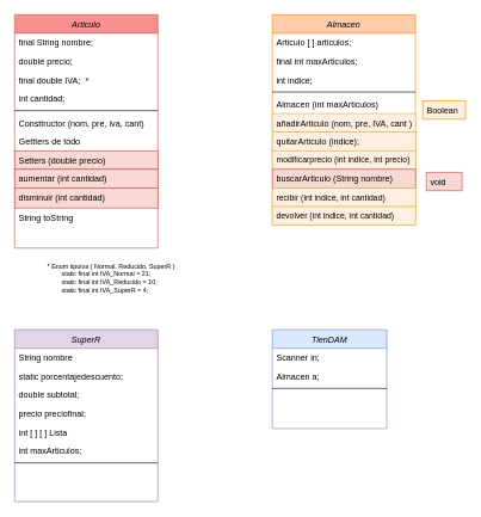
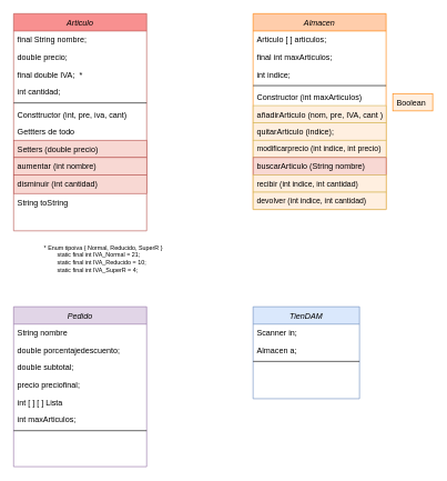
  <mxCell id="0" />
  <mxCell id="1" parent="0" />
  <mxCell id="2" value="Articulo" style="swimlane;fontStyle=2;align=center;verticalAlign=top;childLayout=stackLayout;horizontal=1;startSize=26;horizontalStack=0;resizeParent=1;resizeLast=0;collapsible=1;marginBottom=0;rounded=0;shadow=0;strokeWidth=1;fillColor=#F89090;strokeColor=#b85450;" parent="1" vertex="1"><mxGeometry x="20" y="20" width="200" height="326" as="geometry"><mxRectangle x="230" y="140" width="160" height="26" as="alternateBounds" /></mxGeometry></mxCell>
  <mxCell id="3" value="final String nombre;" style="text;align=left;verticalAlign=top;spacingLeft=4;spacingRight=4;overflow=hidden;rotatable=0;points=[[0,0.5],[1,0.5]];portConstraint=eastwest;" parent="2" vertex="1"><mxGeometry y="26" width="200" height="26" as="geometry" /></mxCell>
  <mxCell id="4" value="double precio;" style="text;align=left;verticalAlign=top;spacingLeft=4;spacingRight=4;overflow=hidden;rotatable=0;points=[[0,0.5],[1,0.5]];portConstraint=eastwest;rounded=0;shadow=0;html=0;" parent="2" vertex="1"><mxGeometry y="52" width="200" height="26" as="geometry" /></mxCell>
  <mxCell id="5" value="final double IVA;  *" style="text;align=left;verticalAlign=top;spacingLeft=4;spacingRight=4;overflow=hidden;rotatable=0;points=[[0,0.5],[1,0.5]];portConstraint=eastwest;rounded=0;shadow=0;html=0;" parent="2" vertex="1"><mxGeometry y="78" width="200" height="26" as="geometry" /></mxCell>
  <mxCell id="6" value="int cantidad;" style="text;align=left;verticalAlign=top;spacingLeft=4;spacingRight=4;overflow=hidden;rotatable=0;points=[[0,0.5],[1,0.5]];portConstraint=eastwest;rounded=0;shadow=0;html=0;" parent="2" vertex="1"><mxGeometry y="104" width="200" height="26" as="geometry" /></mxCell>
  <mxCell id="7" value="" style="line;html=1;strokeWidth=1;align=left;verticalAlign=middle;spacingTop=-1;spacingLeft=3;spacingRight=3;rotatable=0;labelPosition=right;points=[];portConstraint=eastwest;" parent="2" vertex="1"><mxGeometry y="130" width="200" height="8" as="geometry" /></mxCell>
- <mxCell id="8" value="Consttructor (nom, pre, iva, cant)" style="text;align=left;verticalAlign=top;spacingLeft=4;spacingRight=4;overflow=hidden;rotatable=0;points=[[0,0.5],[1,0.5]];portConstraint=eastwest;rounded=0;shadow=0;html=0;" parent="2" vertex="1"><mxGeometry y="138" width="200" height="26" as="geometry" /></mxCell>
+ <mxCell id="8" value="Consttructor (int, pre, iva, cant)" style="text;align=left;verticalAlign=top;spacingLeft=4;spacingRight=4;overflow=hidden;rotatable=0;points=[[0,0.5],[1,0.5]];portConstraint=eastwest;rounded=0;shadow=0;html=0;" parent="2" vertex="1"><mxGeometry y="138" width="200" height="26" as="geometry" /></mxCell>
  <mxCell id="9" value="Gettters de todo" style="text;align=left;verticalAlign=top;spacingLeft=4;spacingRight=4;overflow=hidden;rotatable=0;points=[[0,0.5],[1,0.5]];portConstraint=eastwest;rounded=0;shadow=0;html=0;" parent="2" vertex="1"><mxGeometry y="164" width="200" height="26" as="geometry" /></mxCell>
  <mxCell id="10" value="Setters (double precio)" style="text;align=left;verticalAlign=top;spacingLeft=4;spacingRight=4;overflow=hidden;rotatable=0;points=[[0,0.5],[1,0.5]];portConstraint=eastwest;rounded=0;shadow=0;html=0;fillColor=#F8D8D3;strokeColor=#b85450;" parent="2" vertex="1"><mxGeometry y="190" width="200" height="26" as="geometry" /></mxCell>
- <mxCell id="11" value="aumentar (int cantidad)" style="text;align=left;verticalAlign=top;spacingLeft=4;spacingRight=4;overflow=hidden;rotatable=0;points=[[0,0.5],[1,0.5]];portConstraint=eastwest;rounded=0;shadow=0;html=0;fillColor=#F8D8D3;strokeColor=#b85450;" parent="2" vertex="1"><mxGeometry y="216" width="200" height="26" as="geometry" /></mxCell>
+ <mxCell id="11" value="aumentar (int nombre)" style="text;align=left;verticalAlign=top;spacingLeft=4;spacingRight=4;overflow=hidden;rotatable=0;points=[[0,0.5],[1,0.5]];portConstraint=eastwest;rounded=0;shadow=0;html=0;fillColor=#F8D8D3;strokeColor=#b85450;" parent="2" vertex="1"><mxGeometry y="216" width="200" height="26" as="geometry" /></mxCell>
  <mxCell id="12" value="disminuir (int cantidad)" style="text;align=left;verticalAlign=top;spacingLeft=4;spacingRight=4;overflow=hidden;rotatable=0;points=[[0,0.5],[1,0.5]];portConstraint=eastwest;rounded=0;shadow=0;html=0;fillColor=#F8D8D3;strokeColor=#b85450;" parent="2" vertex="1"><mxGeometry y="242" width="200" height="28" as="geometry" /></mxCell>
  <mxCell id="13" value="String toString" style="text;align=left;verticalAlign=top;spacingLeft=4;spacingRight=4;overflow=hidden;rotatable=0;points=[[0,0.5],[1,0.5]];portConstraint=eastwest;rounded=0;shadow=0;html=0;" parent="2" vertex="1"><mxGeometry y="270" width="200" height="26" as="geometry" /></mxCell>
  <mxCell id="14" value="TienDAM" style="swimlane;fontStyle=2;align=center;verticalAlign=top;childLayout=stackLayout;horizontal=1;startSize=26;horizontalStack=0;resizeParent=1;resizeLast=0;collapsible=1;marginBottom=0;rounded=0;shadow=0;strokeWidth=1;fillColor=#dae8fc;strokeColor=#6c8ebf;" parent="1" vertex="1"><mxGeometry x="380" y="460" width="160" height="138" as="geometry"><mxRectangle x="230" y="140" width="160" height="26" as="alternateBounds" /></mxGeometry></mxCell>
  <mxCell id="15" value="Scanner in;" style="text;align=left;verticalAlign=top;spacingLeft=4;spacingRight=4;overflow=hidden;rotatable=0;points=[[0,0.5],[1,0.5]];portConstraint=eastwest;" parent="14" vertex="1"><mxGeometry y="26" width="160" height="26" as="geometry" /></mxCell>
  <mxCell id="16" value="Almacen a;" style="text;align=left;verticalAlign=top;spacingLeft=4;spacingRight=4;overflow=hidden;rotatable=0;points=[[0,0.5],[1,0.5]];portConstraint=eastwest;" parent="14" vertex="1"><mxGeometry y="52" width="160" height="26" as="geometry" /></mxCell>
  <mxCell id="17" value="" style="line;html=1;strokeWidth=1;align=left;verticalAlign=middle;spacingTop=-1;spacingLeft=3;spacingRight=3;rotatable=0;labelPosition=right;points=[];portConstraint=eastwest;" parent="14" vertex="1"><mxGeometry y="78" width="160" height="8" as="geometry" /></mxCell>
  <mxCell id="18" value="Almacen" style="swimlane;fontStyle=2;align=center;verticalAlign=top;childLayout=stackLayout;horizontal=1;startSize=26;horizontalStack=0;resizeParent=1;resizeLast=0;collapsible=1;marginBottom=0;rounded=0;shadow=0;strokeWidth=1;fillColor=#FFCDAB;strokeColor=#FF8000;" parent="1" vertex="1"><mxGeometry x="380" y="20" width="200" height="294" as="geometry"><mxRectangle x="230" y="140" width="160" height="26" as="alternateBounds" /></mxGeometry></mxCell>
  <mxCell id="19" value="Articulo [ ] articulos;" style="text;align=left;verticalAlign=top;spacingLeft=4;spacingRight=4;overflow=hidden;rotatable=0;points=[[0,0.5],[1,0.5]];portConstraint=eastwest;rounded=0;shadow=0;html=0;" parent="18" vertex="1"><mxGeometry y="26" width="200" height="26" as="geometry" /></mxCell>
  <mxCell id="20" value="final int maxArticulos;" style="text;align=left;verticalAlign=top;spacingLeft=4;spacingRight=4;overflow=hidden;rotatable=0;points=[[0,0.5],[1,0.5]];portConstraint=eastwest;rounded=0;shadow=0;html=0;" parent="18" vertex="1"><mxGeometry y="52" width="200" height="26" as="geometry" /></mxCell>
  <mxCell id="21" value="int indice;" style="text;align=left;verticalAlign=top;spacingLeft=4;spacingRight=4;overflow=hidden;rotatable=0;points=[[0,0.5],[1,0.5]];portConstraint=eastwest;rounded=0;shadow=0;html=0;" parent="18" vertex="1"><mxGeometry y="78" width="200" height="26" as="geometry" /></mxCell>
  <mxCell id="22" value="" style="line;html=1;strokeWidth=1;align=left;verticalAlign=middle;spacingTop=-1;spacingLeft=3;spacingRight=3;rotatable=0;labelPosition=right;points=[];portConstraint=eastwest;" parent="18" vertex="1"><mxGeometry y="104" width="200" height="8" as="geometry" /></mxCell>
- <mxCell id="23" value="Almacen (int maxArticulos)" style="text;align=left;verticalAlign=top;spacingLeft=4;spacingRight=4;overflow=hidden;rotatable=0;points=[[0,0.5],[1,0.5]];portConstraint=eastwest;rounded=0;shadow=0;html=0;" parent="18" vertex="1"><mxGeometry y="112" width="200" height="26" as="geometry" /></mxCell>
+ <mxCell id="23" value="Constructor (int maxArticulos)" style="text;align=left;verticalAlign=top;spacingLeft=4;spacingRight=4;overflow=hidden;rotatable=0;points=[[0,0.5],[1,0.5]];portConstraint=eastwest;rounded=0;shadow=0;html=0;" parent="18" vertex="1"><mxGeometry y="112" width="200" height="26" as="geometry" /></mxCell>
  <mxCell id="24" value="añadirArticulo (nom, pre, IVA, cant );" style="text;align=left;verticalAlign=top;spacingLeft=4;spacingRight=4;overflow=hidden;rotatable=0;points=[[0,0.5],[1,0.5]];portConstraint=eastwest;rounded=0;shadow=0;html=0;fillColor=#FFEFE0;strokeColor=#d6b656;gradientColor=none;" parent="18" vertex="1"><mxGeometry y="138" width="200" height="26" as="geometry" /></mxCell>
  <mxCell id="25" value="quitarArticulo (indice);" style="text;align=left;verticalAlign=top;spacingLeft=4;spacingRight=4;overflow=hidden;rotatable=0;points=[[0,0.5],[1,0.5]];portConstraint=eastwest;rounded=0;shadow=0;html=0;fillColor=#FFEFE0;strokeColor=#d6b656;gradientColor=none;" parent="18" vertex="1"><mxGeometry y="164" width="200" height="26" as="geometry" /></mxCell>
  <mxCell id="26" value="modificarprecio (int indice, int precio)" style="text;align=left;verticalAlign=top;spacingLeft=4;spacingRight=4;overflow=hidden;rotatable=0;points=[[0,0.5],[1,0.5]];portConstraint=eastwest;rounded=0;shadow=0;html=0;fontSize=11.5;fillColor=#FFEFE0;strokeColor=#d6b656;gradientColor=none;" parent="18" vertex="1"><mxGeometry y="190" width="200" height="26" as="geometry" /></mxCell>
  <mxCell id="27" value="buscarArticulo (String nombre)" style="text;align=left;verticalAlign=top;spacingLeft=4;spacingRight=4;overflow=hidden;rotatable=0;points=[[0,0.5],[1,0.5]];portConstraint=eastwest;rounded=0;shadow=0;html=0;fillColor=#F8D8D3;strokeColor=#b85450;" parent="18" vertex="1"><mxGeometry y="216" width="200" height="26" as="geometry" /></mxCell>
  <mxCell id="28" value="recibir (int indice, int cantidad)" style="text;align=left;verticalAlign=top;spacingLeft=4;spacingRight=4;overflow=hidden;rotatable=0;points=[[0,0.5],[1,0.5]];portConstraint=eastwest;rounded=0;shadow=0;html=0;fontSize=11.5;fillColor=#FFEFE0;strokeColor=#d6b656;" parent="18" vertex="1"><mxGeometry y="242" width="200" height="26" as="geometry" /></mxCell>
  <mxCell id="29" value="devolver (int indice, int cantidad)" style="text;align=left;verticalAlign=top;spacingLeft=4;spacingRight=4;overflow=hidden;rotatable=0;points=[[0,0.5],[1,0.5]];portConstraint=eastwest;rounded=0;shadow=0;html=0;fontSize=11.5;fillColor=#FFEFE0;strokeColor=#d6b656;" parent="18" vertex="1"><mxGeometry y="268" width="200" height="26" as="geometry" /></mxCell>
- <mxCell id="30" value="SuperR" style="swimlane;fontStyle=2;align=center;verticalAlign=top;childLayout=stackLayout;horizontal=1;startSize=26;horizontalStack=0;resizeParent=1;resizeLast=0;collapsible=1;marginBottom=0;rounded=0;shadow=0;strokeWidth=1;fillColor=#e1d5e7;strokeColor=#9673a6;" parent="1" vertex="1"><mxGeometry x="20" y="460" width="200" height="240" as="geometry"><mxRectangle x="230" y="140" width="160" height="26" as="alternateBounds" /></mxGeometry></mxCell>
+ <mxCell id="30" value="Pedido" style="swimlane;fontStyle=2;align=center;verticalAlign=top;childLayout=stackLayout;horizontal=1;startSize=26;horizontalStack=0;resizeParent=1;resizeLast=0;collapsible=1;marginBottom=0;rounded=0;shadow=0;strokeWidth=1;fillColor=#e1d5e7;strokeColor=#9673a6;" parent="1" vertex="1"><mxGeometry x="20" y="460" width="200" height="240" as="geometry"><mxRectangle x="230" y="140" width="160" height="26" as="alternateBounds" /></mxGeometry></mxCell>
  <mxCell id="31" value="String nombre" style="text;align=left;verticalAlign=top;spacingLeft=4;spacingRight=4;overflow=hidden;rotatable=0;points=[[0,0.5],[1,0.5]];portConstraint=eastwest;" parent="30" vertex="1"><mxGeometry y="26" width="200" height="26" as="geometry" /></mxCell>
- <mxCell id="32" value="static porcentajedescuento;" style="text;align=left;verticalAlign=top;spacingLeft=4;spacingRight=4;overflow=hidden;rotatable=0;points=[[0,0.5],[1,0.5]];portConstraint=eastwest;" parent="30" vertex="1"><mxGeometry y="52" width="200" height="26" as="geometry" /></mxCell>
+ <mxCell id="32" value="double porcentajedescuento;" style="text;align=left;verticalAlign=top;spacingLeft=4;spacingRight=4;overflow=hidden;rotatable=0;points=[[0,0.5],[1,0.5]];portConstraint=eastwest;" parent="30" vertex="1"><mxGeometry y="52" width="200" height="26" as="geometry" /></mxCell>
  <mxCell id="33" value="double subtotal;" style="text;align=left;verticalAlign=top;spacingLeft=4;spacingRight=4;overflow=hidden;rotatable=0;points=[[0,0.5],[1,0.5]];portConstraint=eastwest;" parent="30" vertex="1"><mxGeometry y="78" width="200" height="26" as="geometry" /></mxCell>
  <mxCell id="34" value="precio preciofinal;" style="text;align=left;verticalAlign=top;spacingLeft=4;spacingRight=4;overflow=hidden;rotatable=0;points=[[0,0.5],[1,0.5]];portConstraint=eastwest;" parent="30" vertex="1"><mxGeometry y="104" width="200" height="26" as="geometry" /></mxCell>
  <mxCell id="35" value="int [ ] [ ] Lista" style="text;align=left;verticalAlign=top;spacingLeft=4;spacingRight=4;overflow=hidden;rotatable=0;points=[[0,0.5],[1,0.5]];portConstraint=eastwest;" parent="30" vertex="1"><mxGeometry y="130" width="200" height="26" as="geometry" /></mxCell>
  <mxCell id="36" value="int maxArticulos;" style="text;align=left;verticalAlign=top;spacingLeft=4;spacingRight=4;overflow=hidden;rotatable=0;points=[[0,0.5],[1,0.5]];portConstraint=eastwest;" parent="30" vertex="1"><mxGeometry y="156" width="200" height="26" as="geometry" /></mxCell>
  <mxCell id="37" value="" style="line;html=1;strokeWidth=1;align=left;verticalAlign=middle;spacingTop=-1;spacingLeft=3;spacingRight=3;rotatable=0;labelPosition=right;points=[];portConstraint=eastwest;" parent="30" vertex="1"><mxGeometry y="182" width="200" height="8" as="geometry" /></mxCell>
  <mxCell id="38" value="* Enum tipoiva { Normal, Reducido, SuperR }&#10;        static final int IVA_Normal = 21;&#10;        static final int IVA_Reducido = 10;&#10;        static final int IVA_SuperR = 4;" style="text;align=left;verticalAlign=top;spacingLeft=4;spacingRight=4;overflow=hidden;rotatable=0;points=[[0,0.5],[1,0.5]];portConstraint=eastwest;rounded=0;shadow=0;html=0;fontSize=9;" parent="1" vertex="1"><mxGeometry x="60" y="360" width="190" height="60" as="geometry" /></mxCell>
  <mxCell id="39" value="Boolean" style="text;align=left;verticalAlign=top;spacingLeft=4;spacingRight=4;overflow=hidden;rotatable=0;points=[[0,0.5],[1,0.5]];portConstraint=eastwest;rounded=0;shadow=0;html=0;fillColor=#FFEFE0;strokeColor=#FF8000;strokeWidth=1;" parent="1" vertex="1"><mxGeometry x="590" y="140" width="60" height="26" as="geometry" /></mxCell>
- <mxCell id="40" value="void" style="text;align=left;verticalAlign=top;spacingLeft=4;spacingRight=4;overflow=hidden;rotatable=0;points=[[0,0.5],[1,0.5]];portConstraint=eastwest;rounded=0;shadow=0;html=0;fillColor=#F8D8D3;strokeColor=#b85450;" parent="1" vertex="1"><mxGeometry x="595" y="240" width="50" height="26" as="geometry" /></mxCell>
